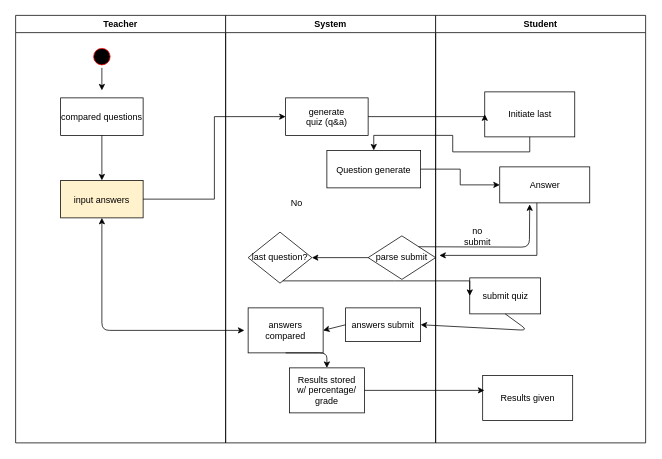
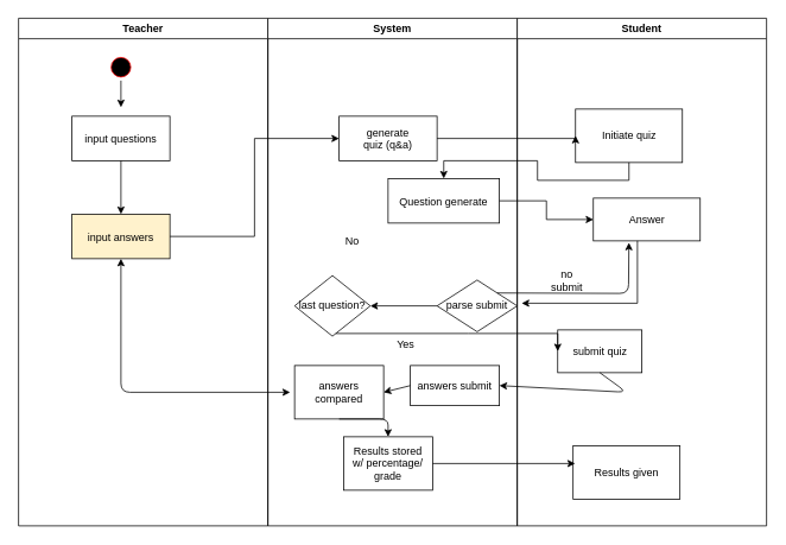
  <mxCell id="0" />
  <mxCell id="1" parent="0" />
  <mxCell id="2" value="Teacher" style="swimlane;whiteSpace=wrap;startSize=23;" parent="1" vertex="1"><mxGeometry x="20" y="20" width="280" height="570" as="geometry" /></mxCell>
  <mxCell id="3" value="" style="ellipse;shape=startState;fillColor=#000000;strokeColor=#ff0000;" parent="2" vertex="1"><mxGeometry x="100" y="40" width="30" height="30" as="geometry" /></mxCell>
- <mxCell id="4" value="compared questions" style="" parent="2" vertex="1"><mxGeometry x="60" y="110" width="110" height="50" as="geometry" /></mxCell>
+ <mxCell id="4" value="input questions" style="" parent="2" vertex="1"><mxGeometry x="60" y="110" width="110" height="50" as="geometry" /></mxCell>
  <mxCell id="5" value="input answers" style="fillColor=#fff2cc;" parent="2" vertex="1"><mxGeometry x="60" y="220" width="110" height="50" as="geometry" /></mxCell>
  <mxCell id="6" style="edgeStyle=orthogonalEdgeStyle;rounded=0;orthogonalLoop=1;jettySize=auto;html=1;exitX=0.5;exitY=1;exitDx=0;exitDy=0;" parent="2" source="4" target="5" edge="1"><mxGeometry relative="1" as="geometry"><mxPoint x="115.5" y="212" as="targetPoint" /></mxGeometry></mxCell>
  <mxCell id="7" value="System" style="swimlane;whiteSpace=wrap" parent="1" vertex="1"><mxGeometry x="300" y="20" width="280" height="570" as="geometry" /></mxCell>
  <mxCell id="8" value="generate&#10;quiz (q&amp;a)" style="" parent="7" vertex="1"><mxGeometry x="80" y="110" width="110" height="50" as="geometry" /></mxCell>
  <mxCell id="9" value="Question generate" style="" parent="7" vertex="1"><mxGeometry x="135" y="180" width="125" height="50" as="geometry" /></mxCell>
  <mxCell id="10" style="edgeStyle=orthogonalEdgeStyle;rounded=0;orthogonalLoop=1;jettySize=auto;html=1;exitX=0;exitY=0.5;exitDx=0;exitDy=0;entryX=1;entryY=0.5;entryDx=0;entryDy=0;" parent="7" source="11" target="13" edge="1"><mxGeometry relative="1" as="geometry" /></mxCell>
  <mxCell id="11" value="parse submit" style="rhombus;whiteSpace=wrap;html=1;fontSize=12;" parent="7" vertex="1"><mxGeometry x="190" y="294" width="90" height="58" as="geometry" /></mxCell>
+ <mxCell id="12" value="Yes" style="text;html=1;strokeColor=none;fillColor=none;align=center;verticalAlign=middle;whiteSpace=wrap;rounded=0;" parent="7" vertex="1"><mxGeometry x="135" y="357" width="40" height="20" as="geometry" /></mxCell>
  <mxCell id="13" value="last question?" style="rhombus;whiteSpace=wrap;html=1;" parent="7" vertex="1"><mxGeometry x="30" y="289" width="85" height="68" as="geometry" /></mxCell>
  <mxCell id="14" value="answers submit" style="whiteSpace=wrap;html=1;" parent="7" vertex="1"><mxGeometry x="160" y="390" width="100" height="45" as="geometry" /></mxCell>
  <mxCell id="15" value="answers compared" style="whiteSpace=wrap;html=1;" parent="7" vertex="1"><mxGeometry x="30" y="390" width="100" height="60" as="geometry" /></mxCell>
  <mxCell id="16" value="" style="endArrow=classic;html=1;exitX=0;exitY=0.5;exitDx=0;exitDy=0;entryX=1;entryY=0.5;entryDx=0;entryDy=0;" parent="7" source="14" target="15" edge="1"><mxGeometry width="50" height="50" relative="1" as="geometry"><mxPoint x="25" y="380" as="sourcePoint" /><mxPoint x="75" y="330" as="targetPoint" /></mxGeometry></mxCell>
  <mxCell id="17" value="No" style="text;html=1;strokeColor=none;fillColor=none;align=center;verticalAlign=middle;whiteSpace=wrap;rounded=0;" parent="7" vertex="1"><mxGeometry x="75" y="240" width="40" height="20" as="geometry" /></mxCell>
  <mxCell id="18" value="Results stored&lt;br&gt;w/ percentage/&lt;br&gt;grade" style="whiteSpace=wrap;html=1;" parent="7" vertex="1"><mxGeometry x="85" y="470" width="100" height="60" as="geometry" /></mxCell>
  <mxCell id="19" value="" style="endArrow=classic;html=1;exitX=0.5;exitY=1;exitDx=0;exitDy=0;entryX=0.5;entryY=0;entryDx=0;entryDy=0;" edge="1" parent="7" source="15" target="18"><mxGeometry width="50" height="50" relative="1" as="geometry"><mxPoint x="25" y="470" as="sourcePoint" /><mxPoint x="75" y="420" as="targetPoint" /><Array as="points"><mxPoint x="135" y="450" /></Array></mxGeometry></mxCell>
  <mxCell id="20" value="Student" style="swimlane;whiteSpace=wrap;startSize=23;" parent="1" vertex="1"><mxGeometry x="580" y="20" width="280" height="570" as="geometry" /></mxCell>
- <mxCell id="21" value="Initiate last" style="whiteSpace=wrap;html=1;" parent="20" vertex="1"><mxGeometry x="65.5" y="102" width="120" height="60" as="geometry" /></mxCell>
+ <mxCell id="21" value="Initiate quiz" style="whiteSpace=wrap;html=1;" parent="20" vertex="1"><mxGeometry x="65.5" y="102" width="120" height="60" as="geometry" /></mxCell>
  <mxCell id="22" value="Answer" style="whiteSpace=wrap;html=1;" parent="20" vertex="1"><mxGeometry x="85.5" y="202" width="120" height="48" as="geometry" /></mxCell>
  <mxCell id="23" value="no submit" style="text;html=1;strokeColor=none;fillColor=none;align=center;verticalAlign=middle;whiteSpace=wrap;rounded=0;" parent="20" vertex="1"><mxGeometry x="35.5" y="285" width="40" height="20" as="geometry" /></mxCell>
  <mxCell id="24" value="submit quiz" style="whiteSpace=wrap;html=1;" parent="20" vertex="1"><mxGeometry x="45.5" y="350" width="94.5" height="48" as="geometry" /></mxCell>
  <mxCell id="25" value="Results given" style="whiteSpace=wrap;html=1;" parent="20" vertex="1"><mxGeometry x="62.75" y="480" width="120" height="60" as="geometry" /></mxCell>
  <mxCell id="26" style="edgeStyle=orthogonalEdgeStyle;rounded=0;orthogonalLoop=1;jettySize=auto;html=1;entryX=0;entryY=0.5;entryDx=0;entryDy=0;" parent="1" source="5" target="8" edge="1"><mxGeometry relative="1" as="geometry" /></mxCell>
  <mxCell id="27" style="edgeStyle=orthogonalEdgeStyle;rounded=0;orthogonalLoop=1;jettySize=auto;html=1;exitX=0.5;exitY=1;exitDx=0;exitDy=0;" parent="1" source="3" edge="1"><mxGeometry relative="1" as="geometry"><mxPoint x="135" y="120" as="targetPoint" /></mxGeometry></mxCell>
  <mxCell id="28" style="edgeStyle=orthogonalEdgeStyle;rounded=0;orthogonalLoop=1;jettySize=auto;html=1;entryX=0;entryY=0.5;entryDx=0;entryDy=0;" parent="1" source="8" target="21" edge="1"><mxGeometry relative="1" as="geometry"><mxPoint x="645" y="263" as="targetPoint" /><Array as="points"><mxPoint x="645" y="155" /></Array></mxGeometry></mxCell>
  <mxCell id="29" style="edgeStyle=orthogonalEdgeStyle;rounded=0;orthogonalLoop=1;jettySize=auto;html=1;exitX=0.5;exitY=1;exitDx=0;exitDy=0;" parent="1" source="21" target="9" edge="1"><mxGeometry relative="1" as="geometry" /></mxCell>
  <mxCell id="30" style="edgeStyle=orthogonalEdgeStyle;rounded=0;orthogonalLoop=1;jettySize=auto;html=1;" parent="1" source="9" target="22" edge="1"><mxGeometry relative="1" as="geometry" /></mxCell>
  <mxCell id="31" style="edgeStyle=orthogonalEdgeStyle;rounded=0;orthogonalLoop=1;jettySize=auto;html=1;" parent="1" source="22" edge="1"><mxGeometry relative="1" as="geometry"><mxPoint x="585" y="340" as="targetPoint" /><Array as="points"><mxPoint x="715" y="340" /></Array></mxGeometry></mxCell>
  <mxCell id="32" value="" style="endArrow=classic;html=1;exitX=1;exitY=0;exitDx=0;exitDy=0;entryX=0.333;entryY=1.042;entryDx=0;entryDy=0;entryPerimeter=0;" parent="1" source="11" target="22" edge="1"><mxGeometry width="50" height="50" relative="1" as="geometry"><mxPoint x="325" y="410" as="sourcePoint" /><mxPoint x="375" y="360" as="targetPoint" /><Array as="points"><mxPoint x="705" y="329" /></Array></mxGeometry></mxCell>
  <mxCell id="33" style="edgeStyle=orthogonalEdgeStyle;rounded=0;orthogonalLoop=1;jettySize=auto;html=1;entryX=0;entryY=0.5;entryDx=0;entryDy=0;" parent="1" source="13" target="24" edge="1"><mxGeometry relative="1" as="geometry"><mxPoint x="405" y="430" as="targetPoint" /><Array as="points"><mxPoint x="525" y="374" /><mxPoint x="525" y="374" /></Array></mxGeometry></mxCell>
  <mxCell id="34" value="" style="endArrow=classic;html=1;exitX=0.5;exitY=1;exitDx=0;exitDy=0;entryX=1;entryY=0.5;entryDx=0;entryDy=0;" parent="1" source="24" target="14" edge="1"><mxGeometry width="50" height="50" relative="1" as="geometry"><mxPoint x="325" y="410" as="sourcePoint" /><mxPoint x="375" y="360" as="targetPoint" /><Array as="points"><mxPoint x="703" y="440" /></Array></mxGeometry></mxCell>
  <mxCell id="35" value="" style="endArrow=classic;startArrow=classic;html=1;exitX=0.5;exitY=1;exitDx=0;exitDy=0;" parent="1" source="5" edge="1"><mxGeometry width="50" height="50" relative="1" as="geometry"><mxPoint x="325" y="410" as="sourcePoint" /><mxPoint x="325" y="440" as="targetPoint" /><Array as="points"><mxPoint x="135" y="440" /></Array></mxGeometry></mxCell>
  <mxCell id="36" value="" style="endArrow=classic;html=1;exitX=1;exitY=0.5;exitDx=0;exitDy=0;" parent="1" source="18" edge="1"><mxGeometry width="50" height="50" relative="1" as="geometry"><mxPoint x="325" y="480" as="sourcePoint" /><mxPoint x="645" y="520" as="targetPoint" /></mxGeometry></mxCell>
